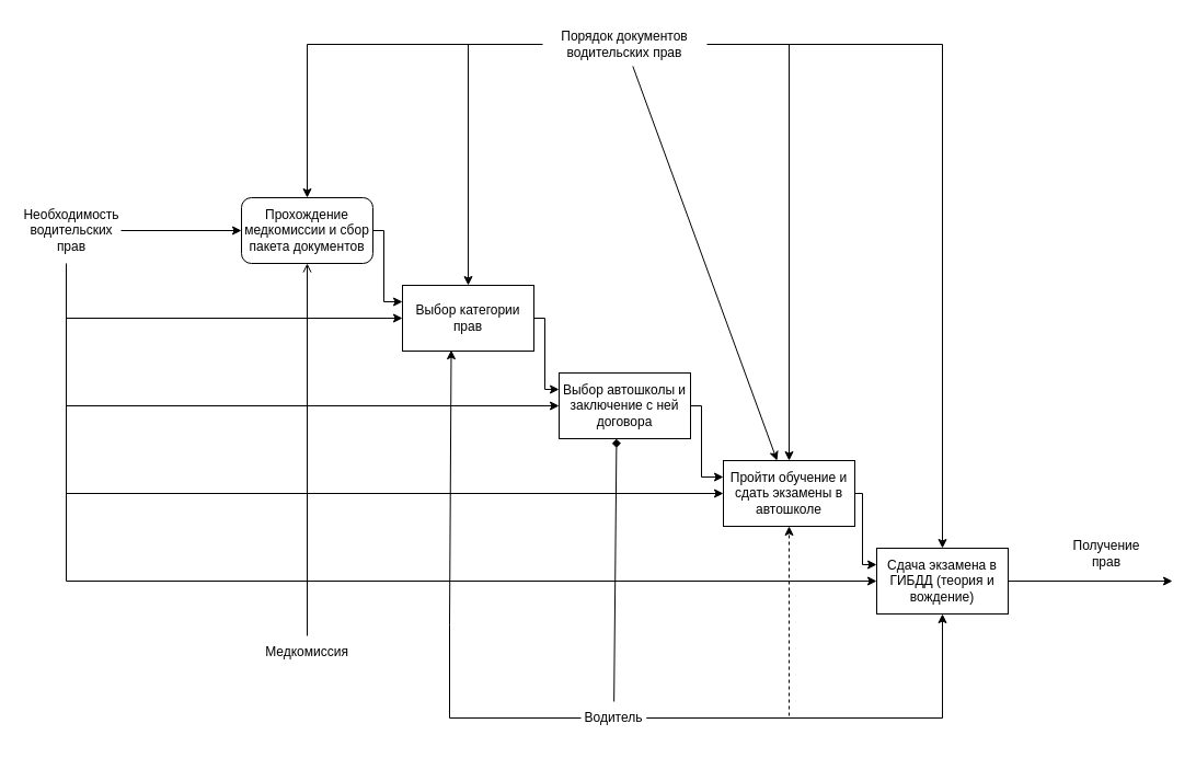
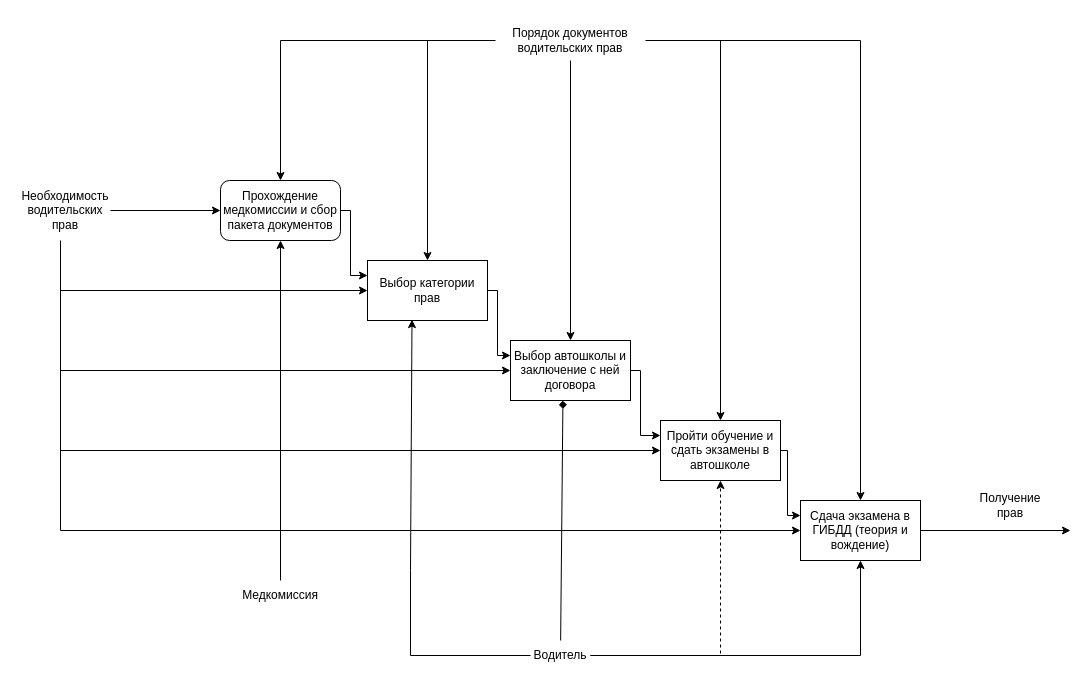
  <mxCell id="0" />
  <mxCell id="1" parent="0" />
  <mxCell id="2" value="Необходимость водительских прав" style="text;html=1;strokeColor=none;fillColor=none;align=center;verticalAlign=middle;whiteSpace=wrap;rounded=0;" vertex="1" parent="1"><mxGeometry x="20" y="185" width="90" height="50" as="geometry" /></mxCell>
  <mxCell id="3" value="" style="endArrow=classic;html=1;rounded=0;" edge="1" parent="1" source="2" target="6"><mxGeometry width="50" height="50" relative="1" as="geometry"><mxPoint x="620" y="425" as="sourcePoint" /><mxPoint x="210" y="210" as="targetPoint" /></mxGeometry></mxCell>
  <mxCell id="4" value="Выбор категории прав" style="rounded=0;whiteSpace=wrap;html=1;" vertex="1" parent="1"><mxGeometry x="367" y="260" width="120" height="60" as="geometry" /></mxCell>
  <mxCell id="5" value="Выбор автошколы и заключение с ней договора" style="rounded=0;whiteSpace=wrap;html=1;" vertex="1" parent="1"><mxGeometry x="510" y="340" width="120" height="60" as="geometry" /></mxCell>
  <mxCell id="6" value="Прохождение медкомиссии и сбор пакета документов" style="whiteSpace=wrap;html=1;rounded=1;" vertex="1" parent="1"><mxGeometry x="220" y="180" width="120" height="60" as="geometry" /></mxCell>
  <mxCell id="7" value="Пройти обучение и сдать экзамены в автошколе" style="rounded=0;whiteSpace=wrap;html=1;" vertex="1" parent="1"><mxGeometry x="660" y="420" width="120" height="60" as="geometry" /></mxCell>
  <mxCell id="8" value="Сдача экзамена в ГИБДД (теория и вождение)&lt;span style=&quot;color: rgba(0, 0, 0, 0); font-family: monospace; font-size: 0px; text-align: start;&quot;&gt;%3CmxGraphModel%3E%3Croot%3E%3CmxCell%20id%3D%220%22%2F%3E%3CmxCell%20id%3D%221%22%20parent%3D%220%22%2F%3E%3CmxCell%20id%3D%222%22%20value%3D%22%22%20style%3D%22rounded%3D0%3BwhiteSpace%3Dwrap%3Bhtml%3D1%3B%22%20vertex%3D%221%22%20parent%3D%221%22%3E%3CmxGeometry%20x%3D%22-550%22%20y%3D%22295%22%20width%3D%22120%22%20height%3D%2260%22%20as%3D%22geometry%22%2F%3E%3C%2FmxCell%3E%3C%2Froot%3E%3C%2FmxGraphModel%3E&lt;/span&gt;" style="rounded=0;whiteSpace=wrap;html=1;" vertex="1" parent="1"><mxGeometry x="800" y="500" width="120" height="60" as="geometry" /></mxCell>
  <mxCell id="9" value="" style="endArrow=classic;html=1;rounded=0;" edge="1" parent="1" source="8"><mxGeometry width="50" height="50" relative="1" as="geometry"><mxPoint x="920" y="529.58" as="sourcePoint" /><mxPoint x="1070" y="530" as="targetPoint" /></mxGeometry></mxCell>
  <mxCell id="10" value="Получение прав" style="text;html=1;strokeColor=none;fillColor=none;align=center;verticalAlign=middle;whiteSpace=wrap;rounded=0;" vertex="1" parent="1"><mxGeometry x="980" y="490" width="60" height="30" as="geometry" /></mxCell>
  <mxCell id="11" value="" style="endArrow=none;html=1;rounded=0;startArrow=classic;startFill=1;" edge="1" parent="1" source="8"><mxGeometry width="50" height="50" relative="1" as="geometry"><mxPoint x="65" y="540" as="sourcePoint" /><mxPoint x="60" y="240" as="targetPoint" /><Array as="points"><mxPoint x="60" y="530" /></Array></mxGeometry></mxCell>
  <mxCell id="12" value="" style="endArrow=none;html=1;rounded=0;startArrow=classic;startFill=1;" edge="1" parent="1" source="7"><mxGeometry width="50" height="50" relative="1" as="geometry"><mxPoint x="360" y="470" as="sourcePoint" /><mxPoint x="60" y="450" as="targetPoint" /></mxGeometry></mxCell>
  <mxCell id="13" value="" style="endArrow=none;html=1;rounded=0;startArrow=classic;startFill=1;" edge="1" parent="1" source="5"><mxGeometry width="50" height="50" relative="1" as="geometry"><mxPoint x="470" y="370" as="sourcePoint" /><mxPoint x="60" y="370" as="targetPoint" /></mxGeometry></mxCell>
  <mxCell id="14" value="" style="endArrow=none;html=1;rounded=0;endFill=0;startArrow=classic;startFill=1;" edge="1" parent="1" source="4"><mxGeometry width="50" height="50" relative="1" as="geometry"><mxPoint x="330" y="290" as="sourcePoint" /><mxPoint x="60" y="290" as="targetPoint" /></mxGeometry></mxCell>
  <mxCell id="15" value="" style="endArrow=classic;html=1;rounded=0;exitX=1;exitY=0.5;exitDx=0;exitDy=0;entryX=0;entryY=0.25;entryDx=0;entryDy=0;" edge="1" parent="1" source="6" target="4"><mxGeometry width="50" height="50" relative="1" as="geometry"><mxPoint x="500" y="420" as="sourcePoint" /><mxPoint x="420" y="290" as="targetPoint" /><Array as="points"><mxPoint x="350" y="210" /><mxPoint x="350" y="275" /></Array></mxGeometry></mxCell>
  <mxCell id="16" value="" style="endArrow=classic;html=1;rounded=0;exitX=1;exitY=0.5;exitDx=0;exitDy=0;" edge="1" parent="1"><mxGeometry width="50" height="50" relative="1" as="geometry"><mxPoint x="630" y="370" as="sourcePoint" /><mxPoint x="660" y="435" as="targetPoint" /><Array as="points"><mxPoint x="640" y="370" /><mxPoint x="640" y="435" /></Array></mxGeometry></mxCell>
  <mxCell id="17" value="" style="endArrow=classic;html=1;rounded=0;exitX=1;exitY=0.5;exitDx=0;exitDy=0;entryX=0;entryY=0.25;entryDx=0;entryDy=0;" edge="1" parent="1" target="5"><mxGeometry width="50" height="50" relative="1" as="geometry"><mxPoint x="487" y="290" as="sourcePoint" /><mxPoint x="514" y="355" as="targetPoint" /><Array as="points"><mxPoint x="497" y="290" /><mxPoint x="497" y="355" /></Array></mxGeometry></mxCell>
  <mxCell id="18" value="" style="endArrow=classic;html=1;rounded=0;entryX=0;entryY=0.25;entryDx=0;entryDy=0;" edge="1" parent="1" source="7"><mxGeometry width="50" height="50" relative="1" as="geometry"><mxPoint x="777" y="450" as="sourcePoint" /><mxPoint x="800" y="515" as="targetPoint" /><Array as="points"><mxPoint x="787" y="450" /><mxPoint x="787" y="515" /></Array></mxGeometry></mxCell>
  <mxCell id="19" value="Водитель" style="text;html=1;strokeColor=none;fillColor=none;align=center;verticalAlign=middle;whiteSpace=wrap;rounded=0;" vertex="1" parent="1"><mxGeometry x="530" y="640" width="60" height="30" as="geometry" /></mxCell>
  <mxCell id="20" value="" style="endArrow=classic;html=1;rounded=0;" edge="1" parent="1" source="19" target="8"><mxGeometry width="50" height="50" relative="1" as="geometry"><mxPoint x="620" y="660" as="sourcePoint" /><mxPoint x="670" y="610" as="targetPoint" /><Array as="points"><mxPoint x="860" y="655" /></Array></mxGeometry></mxCell>
  <mxCell id="21" value="" style="endArrow=diamond;html=1;rounded=0;entryX=0.437;entryY=1.002;entryDx=0;entryDy=0;entryPerimeter=0;" edge="1" parent="1" source="19" target="5"><mxGeometry width="50" height="50" relative="1" as="geometry"><mxPoint x="550" y="460" as="sourcePoint" /><mxPoint x="600" y="410" as="targetPoint" /></mxGeometry></mxCell>
  <mxCell id="22" value="" style="endArrow=classic;html=1;rounded=0;entryX=0.371;entryY=0.985;entryDx=0;entryDy=0;entryPerimeter=0;" edge="1" parent="1" source="19" target="4"><mxGeometry width="50" height="50" relative="1" as="geometry"><mxPoint x="550" y="460" as="sourcePoint" /><mxPoint x="600" y="410" as="targetPoint" /><Array as="points"><mxPoint x="410" y="655" /><mxPoint x="410" y="570" /></Array></mxGeometry></mxCell>
  <mxCell id="23" value="Медкомиссия" style="text;html=1;strokeColor=none;fillColor=none;align=center;verticalAlign=middle;whiteSpace=wrap;rounded=0;" vertex="1" parent="1"><mxGeometry x="250" y="580" width="60" height="30" as="geometry" /></mxCell>
- <mxCell id="24" value="" style="endArrow=open;html=1;rounded=0;" edge="1" parent="1" source="23" target="6"><mxGeometry width="50" height="50" relative="1" as="geometry"><mxPoint x="550" y="460" as="sourcePoint" /><mxPoint x="600" y="410" as="targetPoint" /></mxGeometry></mxCell>
+ <mxCell id="24" value="" style="endArrow=classic;html=1;rounded=0;" edge="1" parent="1" source="23" target="6"><mxGeometry width="50" height="50" relative="1" as="geometry"><mxPoint x="550" y="460" as="sourcePoint" /><mxPoint x="600" y="410" as="targetPoint" /></mxGeometry></mxCell>
  <mxCell id="25" value="Порядок документов водительских прав" style="text;html=1;strokeColor=none;fillColor=none;align=center;verticalAlign=middle;whiteSpace=wrap;rounded=0;" vertex="1" parent="1"><mxGeometry x="495" y="20" width="150" height="40" as="geometry" /></mxCell>
  <mxCell id="26" value="" style="endArrow=classic;html=1;rounded=0;" edge="1" parent="1" source="25" target="6"><mxGeometry width="50" height="50" relative="1" as="geometry"><mxPoint x="430" y="80" as="sourcePoint" /><mxPoint y="30" as="targetPoint" x="480" /><Array as="points"><mxPoint x="280" y="40" /></Array></mxGeometry></mxCell>
  <mxCell id="27" value="" style="endArrow=classic;html=1;rounded=0;" edge="1" parent="1" target="4"><mxGeometry width="50" height="50" relative="1" as="geometry"><mxPoint x="427" y="40" as="sourcePoint" /><mxPoint x="600" y="130" as="targetPoint" /></mxGeometry></mxCell>
- <mxCell id="28" value="" style="endArrow=classic;html=1;rounded=0;" edge="1" parent="1" source="25" target="7"><mxGeometry width="50" height="50" relative="1" as="geometry"><mxPoint x="460" y="220" as="sourcePoint" /><mxPoint x="510" y="170" as="targetPoint" /></mxGeometry></mxCell>
+ <mxCell id="28" value="" style="endArrow=classic;html=1;rounded=0;" edge="1" parent="1" source="25" target="5"><mxGeometry width="50" height="50" relative="1" as="geometry"><mxPoint x="460" y="220" as="sourcePoint" /><mxPoint x="510" y="170" as="targetPoint" /></mxGeometry></mxCell>
  <mxCell id="29" value="" style="endArrow=classic;html=1;rounded=0;" edge="1" parent="1" source="25" target="8"><mxGeometry width="50" height="50" relative="1" as="geometry"><mxPoint x="420" y="190" as="sourcePoint" /><mxPoint x="470" y="140" as="targetPoint" /><Array as="points"><mxPoint x="860" y="40" /></Array></mxGeometry></mxCell>
  <mxCell id="30" value="" style="endArrow=classic;html=1;rounded=0;" edge="1" parent="1" target="7"><mxGeometry width="50" height="50" relative="1" as="geometry"><mxPoint x="720" y="40" as="sourcePoint" /><mxPoint x="730" y="290" as="targetPoint" /></mxGeometry></mxCell>
  <mxCell id="31" value="" style="endArrow=classic;html=1;rounded=0;dashed=1;" edge="1" parent="1" source="19" target="7"><mxGeometry width="50" height="50" relative="1" as="geometry"><mxPoint x="720" y="660" as="sourcePoint" /><mxPoint x="650" y="420" as="targetPoint" /><Array as="points"><mxPoint x="720" y="655" /></Array></mxGeometry></mxCell>
